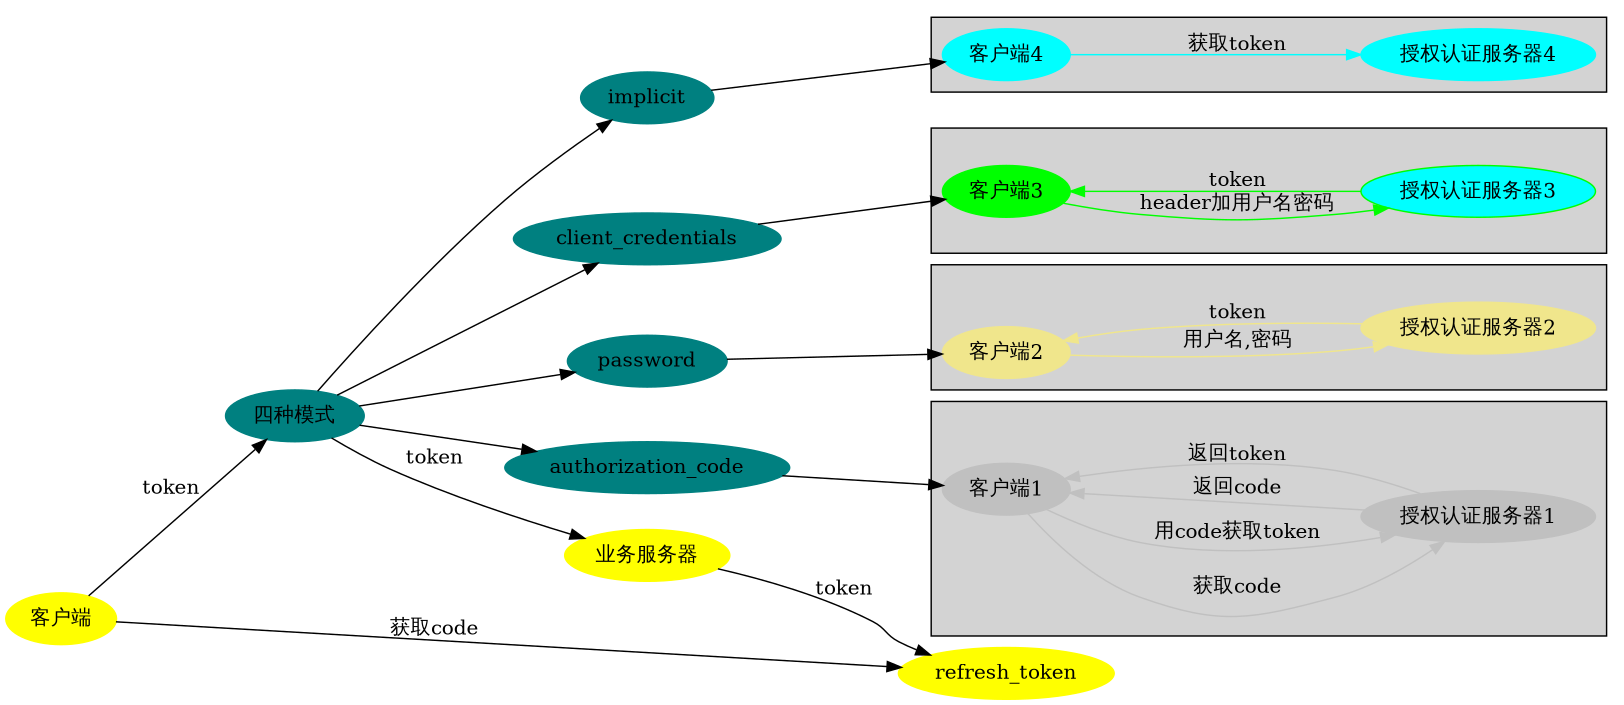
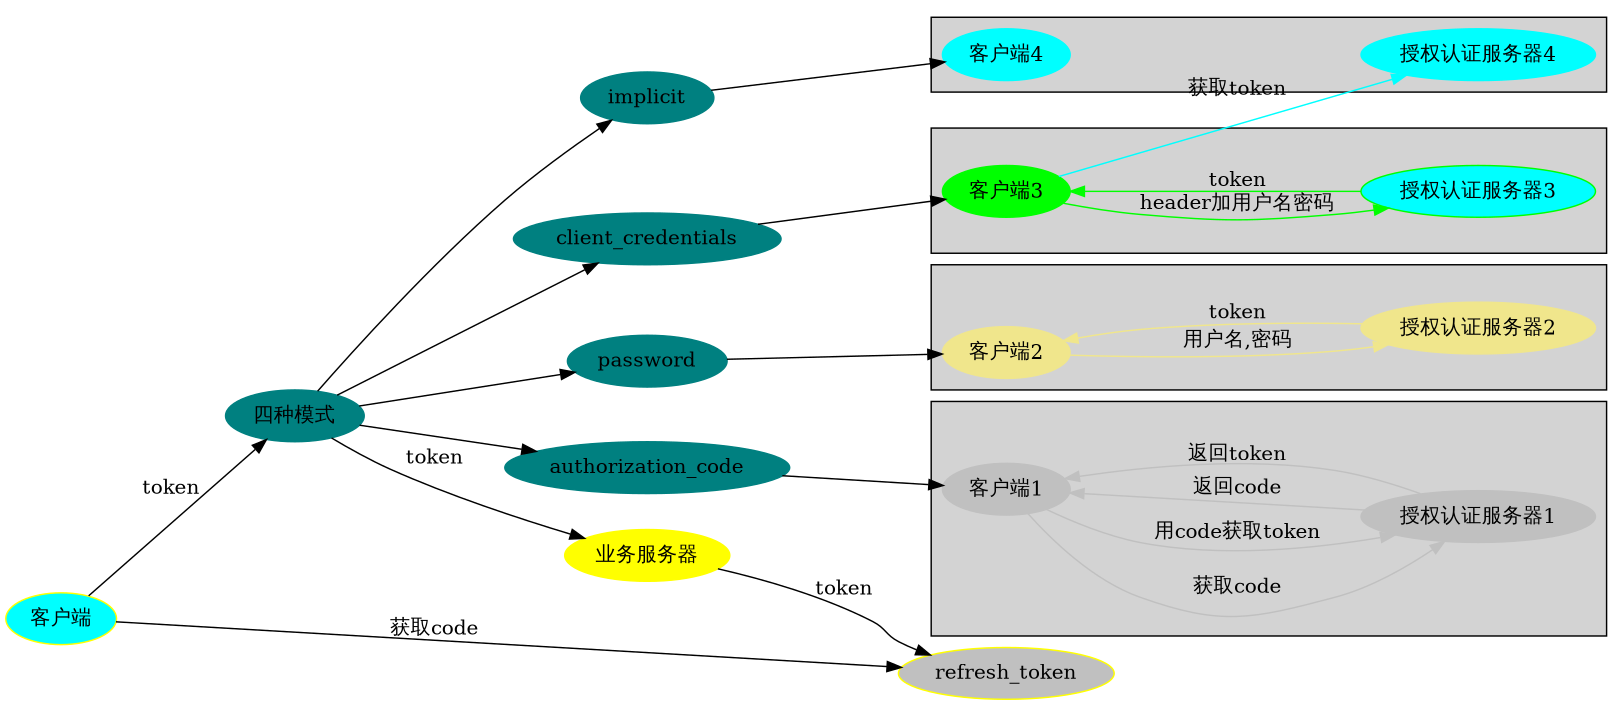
  digraph {
    rankdir=LR
    node [color=teal style=filled]
    "客户端1" [color=grey]
    "客户端2" [color=khaki]
    "客户端3" [color=lime]
    "客户端4" [color=cyan]
    "四种模式"
    implicit
    client_credentials
    password
    authorization_code
    "业务服务器" [color=yellow]
-   "客户端" [color=yellow]
-   refresh_token [color=yellow]
+   "客户端" [color=yellow fillcolor=cyan]
+   refresh_token [color=yellow fillcolor=grey]
    "授权认证服务器1" [color=grey]
    "授权认证服务器2" [color=khaki]
    "授权认证服务器3" [color=lime fillcolor=cyan]
    "授权认证服务器4" [color=cyan]
    subgraph sub_1 {
      style=filled
      "客户端1"
      "客户端2"
      "客户端3"
      "客户端4"
      "四种模式"
      implicit
      client_credentials
      password
      authorization_code
    }
    subgraph sub_2 {
      style=filled
      "四种模式"
      "业务服务器"
      "客户端"
      refresh_token
    }
    subgraph cluster_3 {
      style=filled
      "客户端1"
      "授权认证服务器1"
    }
    subgraph cluster_4 {
      style=filled
      "客户端2"
      "授权认证服务器2"
    }
    subgraph cluster_5 {
      style=filled
      "客户端3"
      "授权认证服务器3"
    }
    subgraph cluster_6 {
      style=filled
      "客户端4"
      "授权认证服务器4"
    }
    "客户端1" -> "授权认证服务器1" [color=grey label="获取code"]
    "客户端1" -> "授权认证服务器1" [color=grey label="用code获取token"]
    "客户端2" -> "授权认证服务器2" [color=khaki label="用户名,密码"]
    "客户端3" -> "授权认证服务器3" [color=lime label="header加用户名密码"]
-   "客户端4" -> "授权认证服务器4" [color=cyan label="获取token"]
+   "客户端3" -> "授权认证服务器4" [color=cyan label="获取token"]
    "四种模式" -> implicit
    "四种模式" -> client_credentials
    "四种模式" -> password
    "四种模式" -> authorization_code
    "四种模式" -> "业务服务器" [label=token]
    implicit -> "客户端4"
    client_credentials -> "客户端3"
    password -> "客户端2"
    authorization_code -> "客户端1"
    "业务服务器" -> refresh_token [label=token]
    "客户端" -> "四种模式" [label=token]
    "客户端" -> refresh_token [label="获取code"]
    "授权认证服务器1" -> "客户端1" [color=grey label="返回code"]
    "授权认证服务器1" -> "客户端1" [color=grey label="返回token"]
    "授权认证服务器2" -> "客户端2" [color=khaki label=token]
    "授权认证服务器3" -> "客户端3" [color=lime label=token]
  }
